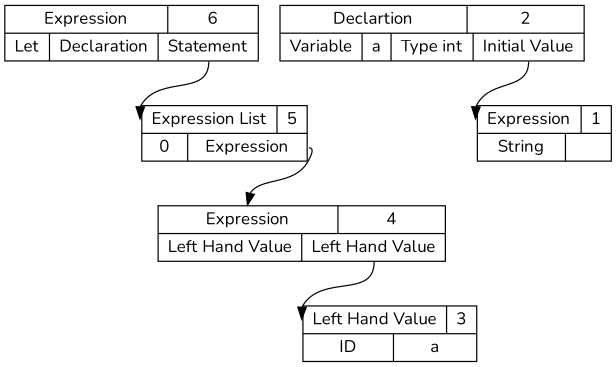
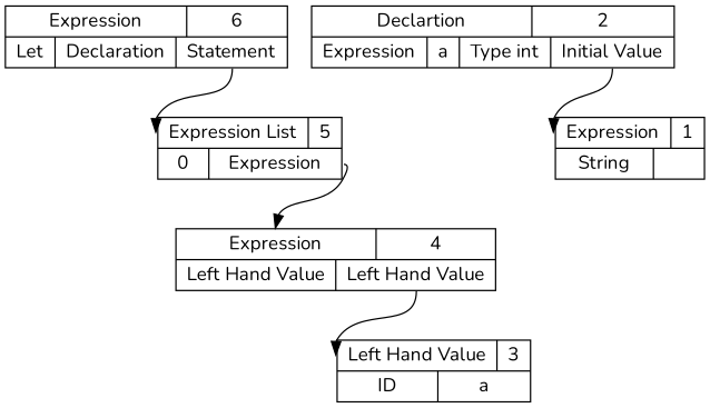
  digraph {
    fontname=Nunito
    node [fontname=Nunito shape=record]
    edge [fontname=Nunito headport=ptr]
    n1 [label="{ { <ptr> Expression | 6 } |{ Let | <dec> Declaration | <stmt> Statement } } "]
    n2 [label="{ { <ptr> Expression List | 5 } | { 0 | <pos0> Expression } }"]
    n3 [label="{ { <ptr> Expression | 4 } |{ Left Hand Value | <lval> Left Hand Value} }"]
-   n4 [label="{ { <ptr> Declartion | 2 } | {Variable | a | Type int | <initval> Initial Value } }"]
+   n4 [label="{ { <ptr> Declartion | 2 } | {Expression | a | Type int | <initval> Initial Value } }"]
    n5 [label="{ { <ptr> Expression | 1 } |{ String |   } }"]
    n6 [label="{ { <ptr> Left Hand Value | 3 } | { ID | a } } "]
    n1 -> n2 [tailport=stmt]
    n2 -> n3 [tailport=pos0]
    n3 -> n6 [tailport=lval]
    n4 -> n5 [tailport=initval]
  }
